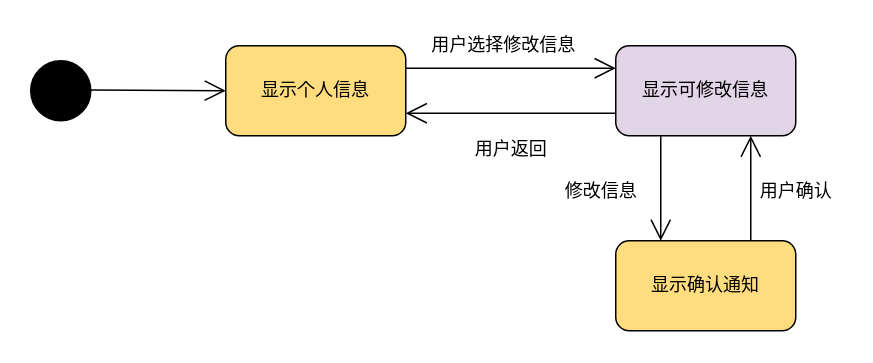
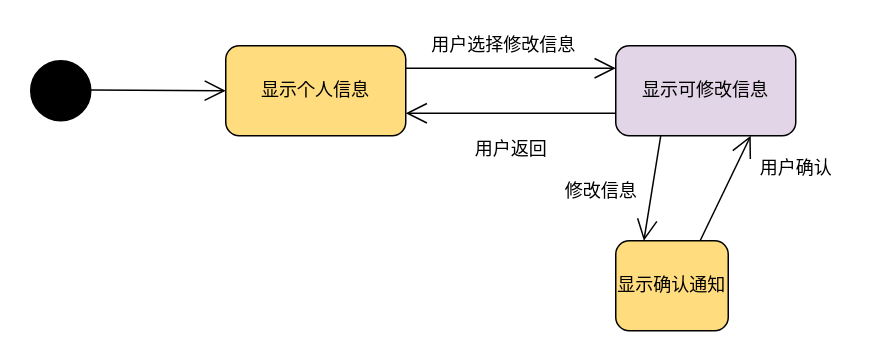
  <mxCell id="0" />
  <mxCell id="1" parent="0" />
  <mxCell id="2" value="" style="ellipse;whiteSpace=wrap;html=1;aspect=fixed;fillColor=#000000;" parent="1" vertex="1"><mxGeometry x="20" y="40" width="40" height="40" as="geometry" /></mxCell>
  <mxCell id="3" value="显示个人信息" style="rounded=1;whiteSpace=wrap;html=1;fillColor=#FFDC7D;" parent="1" vertex="1"><mxGeometry x="150" y="30" width="120" height="60" as="geometry" /></mxCell>
  <mxCell id="4" value="显示可修改信息" style="rounded=1;whiteSpace=wrap;html=1;fillColor=#e1d5e7;" parent="1" vertex="1"><mxGeometry x="410" y="30" width="120" height="60" as="geometry" /></mxCell>
- <mxCell id="5" value="显示确认通知" style="rounded=1;whiteSpace=wrap;html=1;fillColor=#FFDC7D;" parent="1" vertex="1"><mxGeometry x="410" y="160" width="120" height="60" as="geometry" /></mxCell>
+ <mxCell id="5" value="显示确认通知" style="rounded=1;whiteSpace=wrap;html=1;fillColor=#FFDC7D;" parent="1" vertex="1"><mxGeometry x="410" y="160" width="75" height="60" as="geometry" /></mxCell>
  <mxCell id="6" value="" style="endArrow=open;endFill=1;endSize=12;html=1;exitX=1;exitY=0.25;exitDx=0;exitDy=0;entryX=0;entryY=0.25;entryDx=0;entryDy=0;" parent="1" source="3" target="4" edge="1"><mxGeometry width="160" relative="1" as="geometry"><mxPoint x="280" y="49.5" as="sourcePoint" /><mxPoint x="350" y="50" as="targetPoint" /></mxGeometry></mxCell>
  <mxCell id="7" value="用户选择修改信息" style="text;html=1;align=center;verticalAlign=middle;resizable=0;points=[];autosize=1;" parent="1" vertex="1"><mxGeometry x="280" y="20" width="110" height="20" as="geometry" /></mxCell>
  <mxCell id="8" value="" style="endArrow=open;endFill=1;endSize=12;html=1;entryX=0.25;entryY=0;entryDx=0;entryDy=0;exitX=0.25;exitY=1;exitDx=0;exitDy=0;" parent="1" source="4" target="5" edge="1"><mxGeometry width="160" relative="1" as="geometry"><mxPoint x="240" y="110" as="sourcePoint" /><mxPoint x="400" y="110" as="targetPoint" /></mxGeometry></mxCell>
  <mxCell id="9" value="" style="endArrow=open;endFill=1;endSize=12;html=1;entryX=0.75;entryY=1;entryDx=0;entryDy=0;exitX=0.75;exitY=0;exitDx=0;exitDy=0;" parent="1" source="5" target="4" edge="1"><mxGeometry width="160" relative="1" as="geometry"><mxPoint x="500" y="150" as="sourcePoint" /><mxPoint x="410" y="70" as="targetPoint" /></mxGeometry></mxCell>
  <mxCell id="10" value="修改信息" style="text;html=1;align=center;verticalAlign=middle;resizable=0;points=[];autosize=1;" parent="1" vertex="1"><mxGeometry x="370" y="117" width="60" height="20" as="geometry" /></mxCell>
- <mxCell id="11" value="用户确认" style="text;html=1;align=center;verticalAlign=middle;resizable=0;points=[];autosize=1;" parent="1" vertex="1"><mxGeometry x="500" y="117" width="60" height="20" as="geometry" /></mxCell>
+ <mxCell id="11" value="用户确认" style="text;html=1;align=center;verticalAlign=middle;resizable=0;points=[];autosize=1;" parent="1" vertex="1"><mxGeometry x="500" y="102" width="60" height="20" as="geometry" /></mxCell>
  <mxCell id="12" value="" style="endArrow=open;endFill=1;endSize=12;html=1;entryX=1;entryY=0.75;entryDx=0;entryDy=0;exitX=0;exitY=0.75;exitDx=0;exitDy=0;" parent="1" source="4" target="3" edge="1"><mxGeometry width="160" relative="1" as="geometry"><mxPoint x="250" y="70" as="sourcePoint" /><mxPoint x="410" y="70" as="targetPoint" /></mxGeometry></mxCell>
  <mxCell id="13" value="用户返回&lt;br&gt;" style="text;html=1;align=center;verticalAlign=middle;resizable=0;points=[];autosize=1;" parent="1" vertex="1"><mxGeometry x="310" y="89" width="60" height="20" as="geometry" /></mxCell>
  <mxCell id="14" value="" style="endArrow=open;endFill=1;endSize=12;html=1;" parent="1" edge="1"><mxGeometry width="160" relative="1" as="geometry"><mxPoint x="60" y="59.5" as="sourcePoint" /><mxPoint x="150" y="60" as="targetPoint" /></mxGeometry></mxCell>
